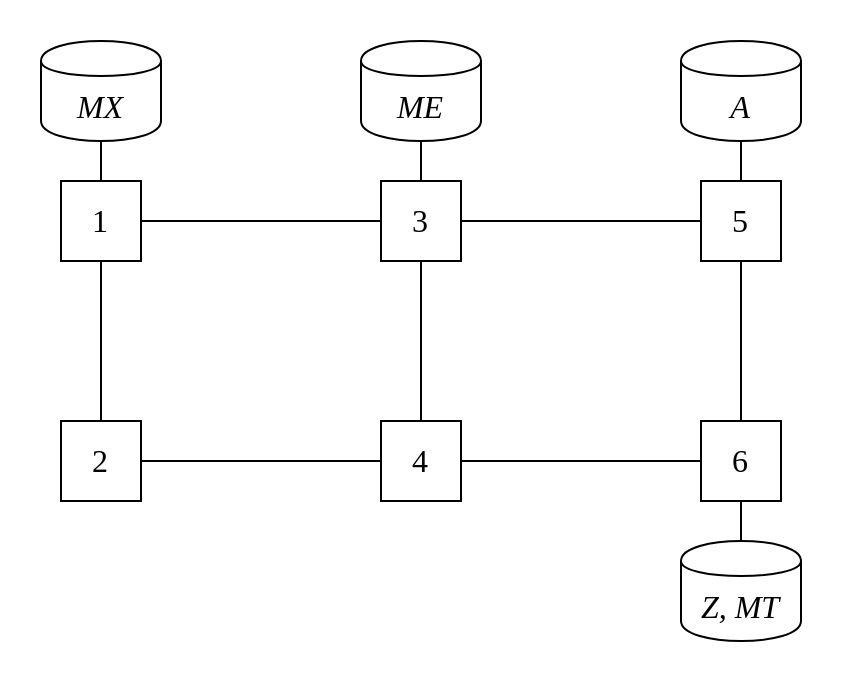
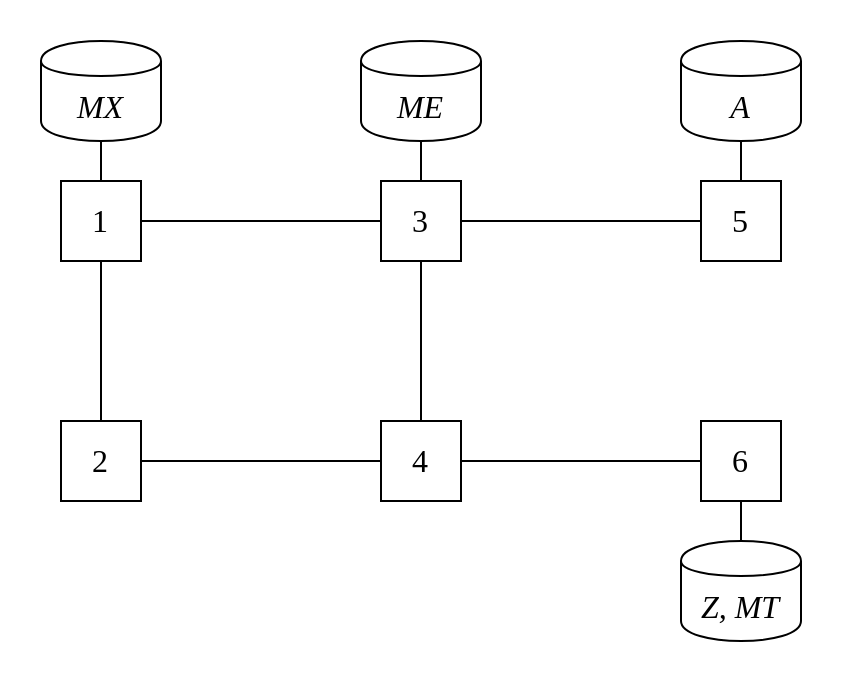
  <mxCell id="0" />
  <mxCell id="1" parent="0" />
  <mxCell id="2" style="edgeStyle=orthogonalEdgeStyle;rounded=0;orthogonalLoop=1;jettySize=auto;html=1;exitX=1;exitY=0.5;exitDx=0;exitDy=0;entryX=0;entryY=0.5;entryDx=0;entryDy=0;endArrow=none;endFill=0;fontFamily=Times New Roman;fontSize=16;" edge="1" parent="1" source="4" target="7"><mxGeometry relative="1" as="geometry" /></mxCell>
  <mxCell id="3" style="edgeStyle=orthogonalEdgeStyle;rounded=0;orthogonalLoop=1;jettySize=auto;html=1;exitX=0.5;exitY=1;exitDx=0;exitDy=0;endArrow=none;endFill=0;fontFamily=Times New Roman;fontSize=16;" edge="1" parent="1" source="4" target="11"><mxGeometry relative="1" as="geometry" /></mxCell>
  <mxCell id="4" value="1" style="whiteSpace=wrap;html=1;aspect=fixed;fontFamily=Times New Roman;fontSize=16;" vertex="1" parent="1"><mxGeometry x="30" y="90" width="40" height="40" as="geometry" /></mxCell>
  <mxCell id="5" style="edgeStyle=orthogonalEdgeStyle;rounded=0;orthogonalLoop=1;jettySize=auto;html=1;exitX=1;exitY=0.5;exitDx=0;exitDy=0;entryX=0;entryY=0.5;entryDx=0;entryDy=0;endArrow=none;endFill=0;fontFamily=Times New Roman;fontSize=16;" edge="1" parent="1" source="7" target="9"><mxGeometry relative="1" as="geometry" /></mxCell>
  <mxCell id="6" style="edgeStyle=orthogonalEdgeStyle;rounded=0;orthogonalLoop=1;jettySize=auto;html=1;exitX=0.5;exitY=1;exitDx=0;exitDy=0;entryX=0.5;entryY=0;entryDx=0;entryDy=0;endArrow=none;endFill=0;fontFamily=Times New Roman;fontSize=16;" edge="1" parent="1" source="7" target="13"><mxGeometry relative="1" as="geometry" /></mxCell>
  <mxCell id="7" value="3" style="whiteSpace=wrap;html=1;aspect=fixed;fontFamily=Times New Roman;fontSize=16;" vertex="1" parent="1"><mxGeometry x="190" y="90" width="40" height="40" as="geometry" /></mxCell>
- <mxCell id="8" style="edgeStyle=orthogonalEdgeStyle;rounded=0;orthogonalLoop=1;jettySize=auto;html=1;exitX=0.5;exitY=1;exitDx=0;exitDy=0;entryX=0.5;entryY=0;entryDx=0;entryDy=0;endArrow=none;endFill=0;fontFamily=Times New Roman;fontSize=16;" edge="1" parent="1" source="9" target="14"><mxGeometry relative="1" as="geometry" /></mxCell>
  <mxCell id="9" value="5" style="whiteSpace=wrap;html=1;aspect=fixed;fontFamily=Times New Roman;fontSize=16;" vertex="1" parent="1"><mxGeometry x="350" y="90" width="40" height="40" as="geometry" /></mxCell>
  <mxCell id="10" style="edgeStyle=orthogonalEdgeStyle;rounded=0;orthogonalLoop=1;jettySize=auto;html=1;exitX=1;exitY=0.5;exitDx=0;exitDy=0;fontFamily=Times New Roman;fontSize=16;endArrow=none;endFill=0;" edge="1" parent="1" source="11" target="13"><mxGeometry relative="1" as="geometry" /></mxCell>
  <mxCell id="11" value="2" style="whiteSpace=wrap;html=1;aspect=fixed;fontFamily=Times New Roman;fontSize=16;" vertex="1" parent="1"><mxGeometry x="30" y="210" width="40" height="40" as="geometry" /></mxCell>
  <mxCell id="12" style="edgeStyle=orthogonalEdgeStyle;rounded=0;orthogonalLoop=1;jettySize=auto;html=1;exitX=1;exitY=0.5;exitDx=0;exitDy=0;entryX=0;entryY=0.5;entryDx=0;entryDy=0;endArrow=none;endFill=0;fontFamily=Times New Roman;fontSize=16;" edge="1" parent="1" source="13" target="14"><mxGeometry relative="1" as="geometry" /></mxCell>
  <mxCell id="13" value="4" style="whiteSpace=wrap;html=1;aspect=fixed;fontFamily=Times New Roman;fontSize=16;" vertex="1" parent="1"><mxGeometry x="190" y="210" width="40" height="40" as="geometry" /></mxCell>
  <mxCell id="14" value="6" style="whiteSpace=wrap;html=1;aspect=fixed;fontFamily=Times New Roman;fontSize=16;" vertex="1" parent="1"><mxGeometry x="350" y="210" width="40" height="40" as="geometry" /></mxCell>
  <mxCell id="15" style="edgeStyle=orthogonalEdgeStyle;rounded=0;orthogonalLoop=1;jettySize=auto;html=1;exitX=0.5;exitY=1;exitDx=0;exitDy=0;entryX=0.5;entryY=0;entryDx=0;entryDy=0;endArrow=none;endFill=0;fontFamily=Times New Roman;fontSize=16;" edge="1" parent="1" source="16" target="4"><mxGeometry relative="1" as="geometry" /></mxCell>
  <mxCell id="16" value="MX" style="shape=cylinder;whiteSpace=wrap;html=1;boundedLbl=1;backgroundOutline=1;fontFamily=Times New Roman;fontSize=16;fontStyle=2" vertex="1" parent="1"><mxGeometry x="20" y="20" width="60" height="50" as="geometry" /></mxCell>
  <mxCell id="17" style="edgeStyle=orthogonalEdgeStyle;rounded=0;orthogonalLoop=1;jettySize=auto;html=1;exitX=0.5;exitY=1;exitDx=0;exitDy=0;entryX=0.5;entryY=0;entryDx=0;entryDy=0;endArrow=none;endFill=0;fontFamily=Times New Roman;fontSize=16;" edge="1" parent="1" source="18" target="7"><mxGeometry relative="1" as="geometry" /></mxCell>
  <mxCell id="18" value="ME" style="shape=cylinder;whiteSpace=wrap;html=1;boundedLbl=1;backgroundOutline=1;fontFamily=Times New Roman;fontSize=16;fontStyle=2" vertex="1" parent="1"><mxGeometry x="180" y="20" width="60" height="50" as="geometry" /></mxCell>
  <mxCell id="19" style="edgeStyle=orthogonalEdgeStyle;rounded=0;orthogonalLoop=1;jettySize=auto;html=1;exitX=0.5;exitY=1;exitDx=0;exitDy=0;entryX=0.5;entryY=0;entryDx=0;entryDy=0;endArrow=none;endFill=0;fontFamily=Times New Roman;fontSize=16;" edge="1" parent="1" source="20" target="9"><mxGeometry relative="1" as="geometry" /></mxCell>
  <mxCell id="20" value="A" style="shape=cylinder;whiteSpace=wrap;html=1;boundedLbl=1;backgroundOutline=1;fontFamily=Times New Roman;fontSize=16;fontStyle=2" vertex="1" parent="1"><mxGeometry x="340" y="20" width="60" height="50" as="geometry" /></mxCell>
  <mxCell id="21" style="edgeStyle=orthogonalEdgeStyle;rounded=0;orthogonalLoop=1;jettySize=auto;html=1;exitX=0.5;exitY=0;exitDx=0;exitDy=0;entryX=0.5;entryY=1;entryDx=0;entryDy=0;endArrow=none;endFill=0;fontFamily=Times New Roman;fontSize=16;" edge="1" parent="1" source="22" target="14"><mxGeometry relative="1" as="geometry" /></mxCell>
  <mxCell id="22" value="Z, MT" style="shape=cylinder;whiteSpace=wrap;html=1;boundedLbl=1;backgroundOutline=1;fontFamily=Times New Roman;fontSize=16;fontStyle=2" vertex="1" parent="1"><mxGeometry x="340" y="270" width="60" height="50" as="geometry" /></mxCell>
